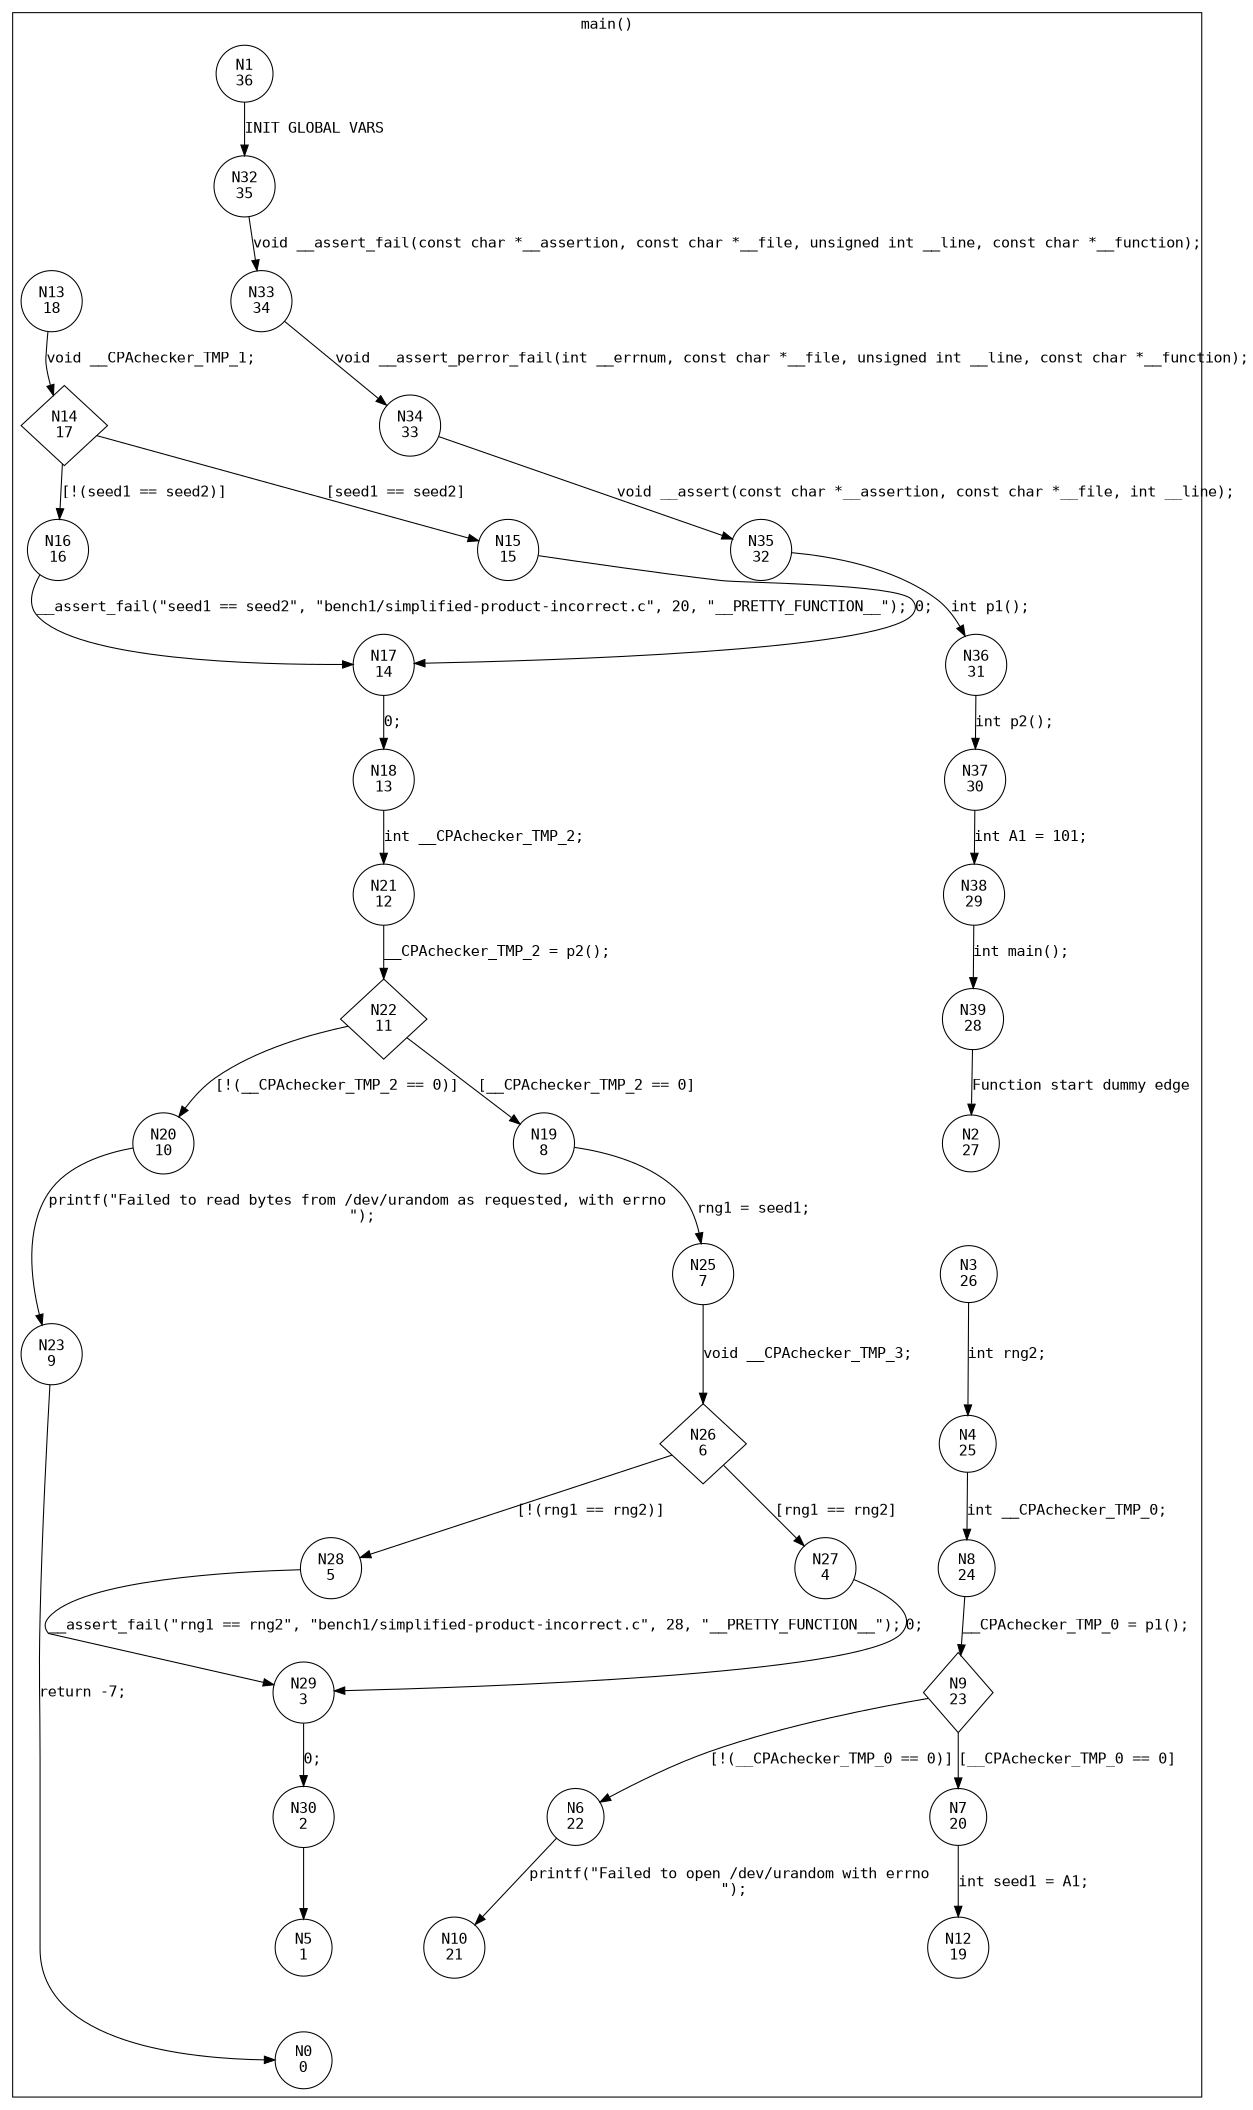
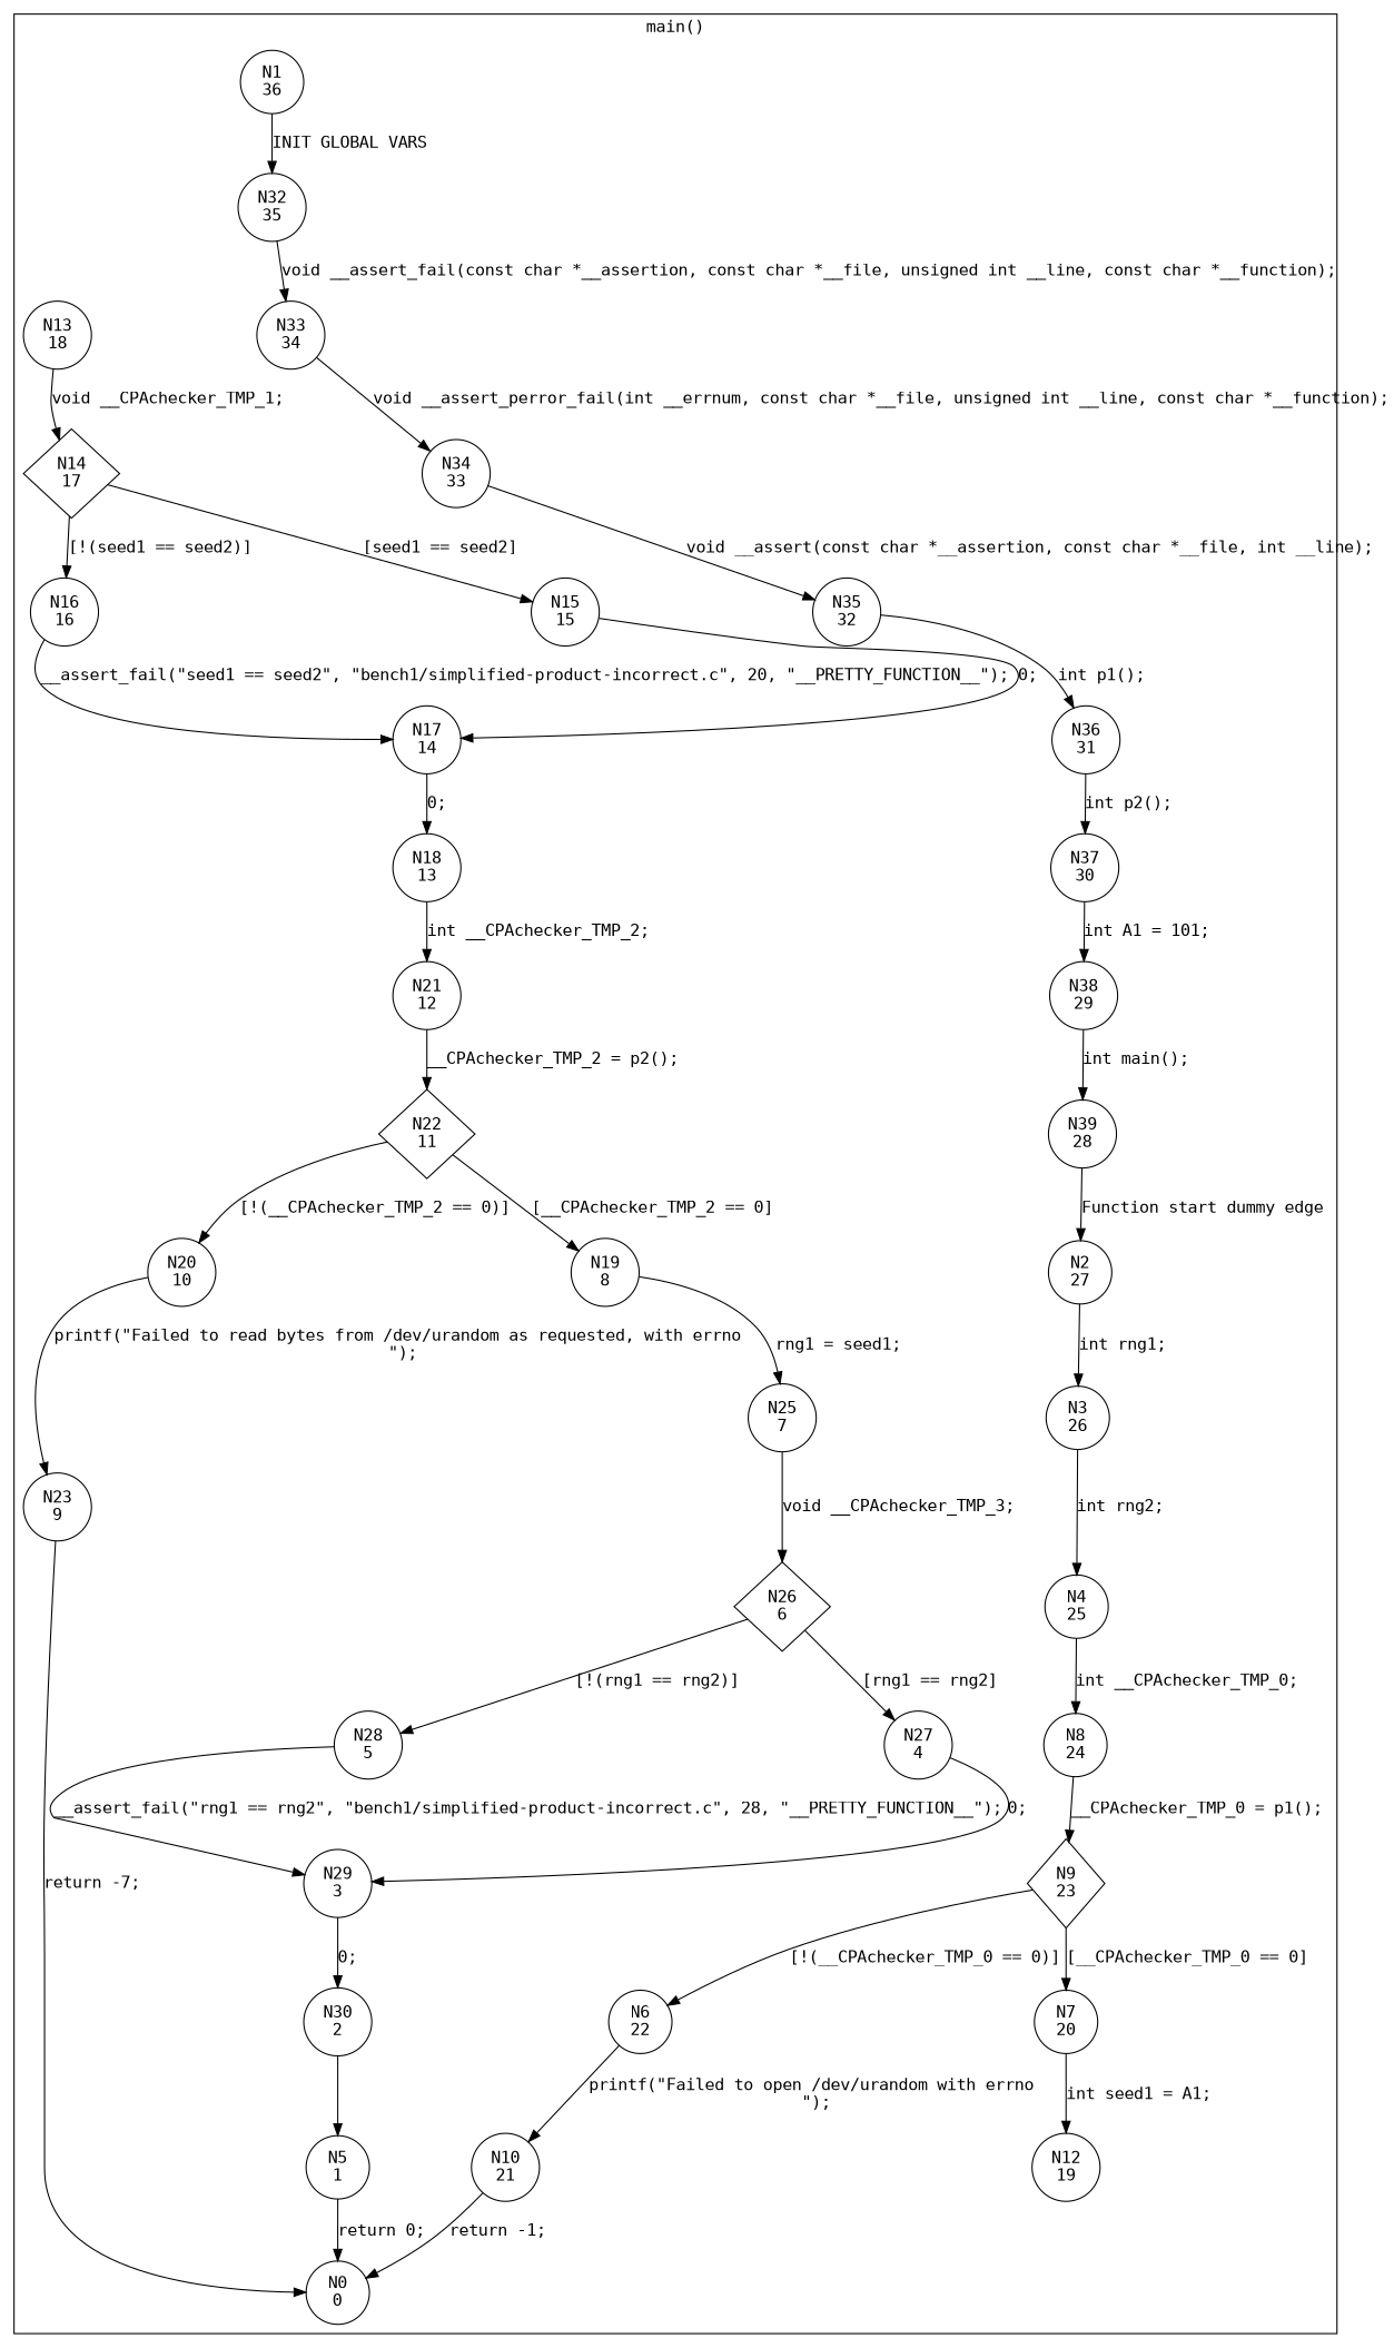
  digraph {
    fontname="DejaVu Sans Mono"
    node [fontname="DejaVu Sans Mono" shape=circle]
    edge [fontname="DejaVu Sans Mono"]
    n1 [label="N1\n36"]
    n2 [label="N32\n35"]
    n3 [label="N33\n34"]
    n4 [label="N34\n33"]
    n5 [label="N35\n32"]
    n6 [label="N36\n31"]
    n7 [label="N37\n30"]
    n8 [label="N38\n29"]
    n9 [label="N39\n28"]
    n10 [label="N2\n27"]
    n11 [label="N3\n26"]
    n12 [label="N4\n25"]
    n13 [label="N8\n24"]
    n14 [label="N9\n23" shape=diamond]
    n15 [label="N6\n22"]
    n16 [label="N7\n20"]
    n17 [label="N10\n21"]
    n18 [label="N0\n0"]
    n19 [label="N12\n19"]
    n20 [label="N13\n18"]
    n21 [label="N14\n17" shape=diamond]
    n22 [label="N16\n16"]
    n23 [label="N15\n15"]
    n24 [label="N17\n14"]
    n25 [label="N18\n13"]
    n26 [label="N21\n12"]
    n27 [label="N22\n11" shape=diamond]
    n28 [label="N20\n10"]
    n29 [label="N19\n8"]
    n30 [label="N23\n9"]
    n31 [label="N25\n7"]
    n32 [label="N26\n6" shape=diamond]
    n33 [label="N28\n5"]
    n34 [label="N27\n4"]
    n35 [label="N29\n3"]
    n36 [label="N30\n2"]
    n37 [label="N5\n1"]
    subgraph cluster_1 {
      label="main()"
      n1
      n2
      n3
      n4
      n5
      n6
      n7
      n8
      n9
      n10
      n11
      n12
      n13
      n14
      n15
      n16
      n17
      n18
      n19
      n20
      n21
      n22
      n23
      n24
      n25
      n26
      n27
      n28
      n29
      n30
      n31
      n32
      n33
      n34
      n35
      n36
      n37
    }
    n1 -> n2 [label="INIT GLOBAL VARS"]
    n2 -> n3 [label="void __assert_fail(const char *__assertion, const char *__file, unsigned int __line, const char *__function);"]
    n3 -> n4 [label="void __assert_perror_fail(int __errnum, const char *__file, unsigned int __line, const char *__function);"]
    n4 -> n5 [label="void __assert(const char *__assertion, const char *__file, int __line);"]
    n5 -> n6 [label="int p1();"]
    n6 -> n7 [label="int p2();"]
    n7 -> n8 [label="int A1 = 101;"]
    n8 -> n9 [label="int main();"]
    n9 -> n10 [label="Function start dummy edge"]
+   n10 -> n11 [label="int rng1;"]
    n11 -> n12 [label="int rng2;"]
    n12 -> n13 [label="int __CPAchecker_TMP_0;"]
    n13 -> n14 [label="__CPAchecker_TMP_0 = p1();"]
    n14 -> n15 [label="[!(__CPAchecker_TMP_0 == 0)]"]
    n14 -> n16 [label="[__CPAchecker_TMP_0 == 0]"]
    n15 -> n17 [label="printf(\"Failed to open /dev/urandom with errno \n\");"]
    n16 -> n19 [label="int seed1 = A1;"]
+   n17 -> n18 [label="return -1;"]
    n20 -> n21 [label="void __CPAchecker_TMP_1;"]
    n21 -> n22 [label="[!(seed1 == seed2)]"]
    n21 -> n23 [label="[seed1 == seed2]"]
    n22 -> n24 [label="__assert_fail(\"seed1 == seed2\", \"bench1/simplified-product-incorrect.c\", 20, \"__PRETTY_FUNCTION__\");"]
    n23 -> n24 [label="0;"]
    n24 -> n25 [label="0;"]
    n25 -> n26 [label="int __CPAchecker_TMP_2;"]
    n26 -> n27 [label="__CPAchecker_TMP_2 = p2();"]
    n27 -> n28 [label="[!(__CPAchecker_TMP_2 == 0)]"]
    n27 -> n29 [label="[__CPAchecker_TMP_2 == 0]"]
    n28 -> n30 [label="printf(\"Failed to read bytes from /dev/urandom as requested, with errno \n\");"]
    n29 -> n31 [label="rng1 = seed1;"]
    n30 -> n18 [label="return -7;"]
    n31 -> n32 [label="void __CPAchecker_TMP_3;"]
    n32 -> n33 [label="[!(rng1 == rng2)]"]
    n32 -> n34 [label="[rng1 == rng2]"]
    n33 -> n35 [label="__assert_fail(\"rng1 == rng2\", \"bench1/simplified-product-incorrect.c\", 28, \"__PRETTY_FUNCTION__\");"]
    n34 -> n35 [label="0;"]
    n35 -> n36 [label="0;"]
    n36 -> n37
+   n37 -> n18 [label="return 0;"]
  }
